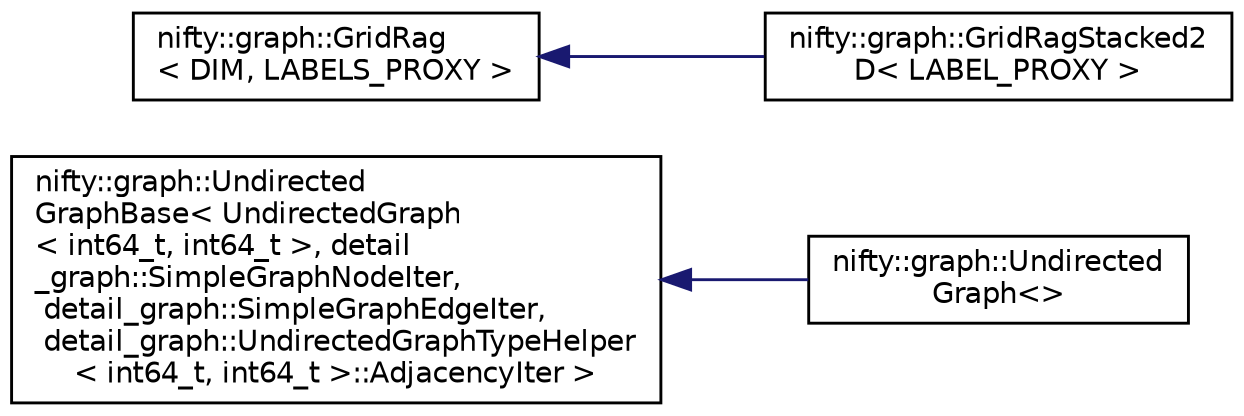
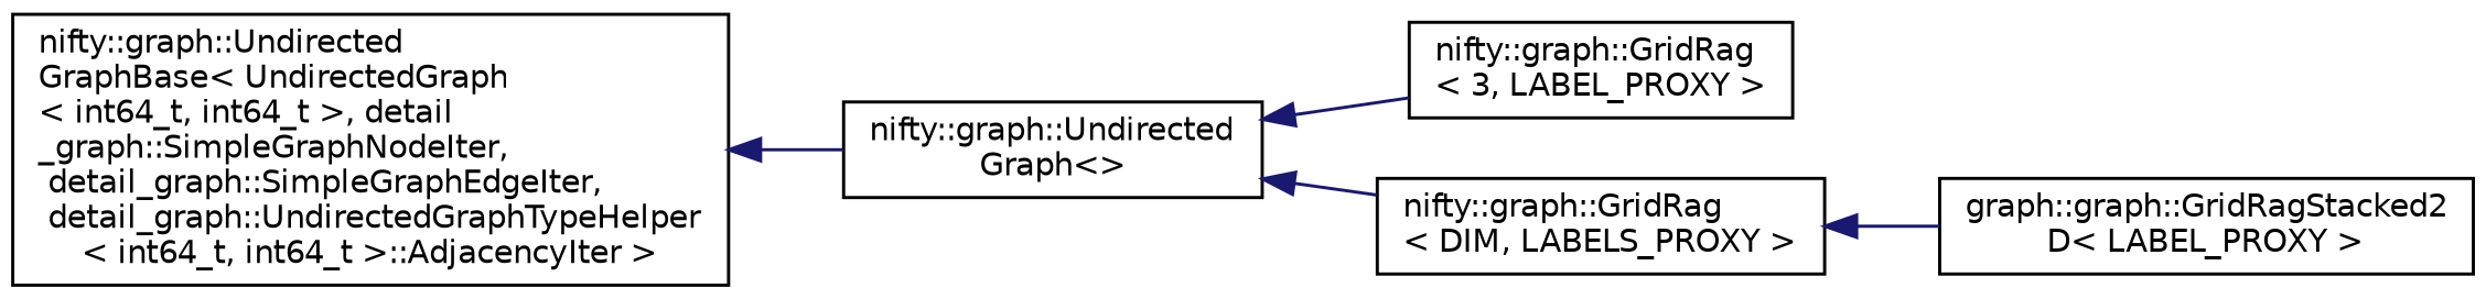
  digraph {
    rankdir=LR
    node [color=black fillcolor=white fontname=Helvetica fontsize=10 shape=record style=filled]
    edge [color=midnightblue dir=back fontname=Helvetica fontsize=10 labelfontname=Helvetica labelfontsize=10 style=solid]
    n1 [height=0.2 label="nifty::graph::Undirected\lGraphBase\< UndirectedGraph\l\< int64_t, int64_t \>, detail\l_graph::SimpleGraphNodeIter,\l detail_graph::SimpleGraphEdgeIter,\l detail_graph::UndirectedGraphTypeHelper\l\< int64_t, int64_t \>::AdjacencyIter \>" width=0.4]
    n2 [height=0.2 label="nifty::graph::Undirected\lGraph\<\>" width=0.4]
+   n3 [height=0.2 label="nifty::graph::GridRag\l\< 3, LABEL_PROXY \>" width=0.4]
    n4 [height=0.2 label="nifty::graph::GridRag\l\< DIM, LABELS_PROXY \>" width=0.4]
-   n5 [height=0.2 label="nifty::graph::GridRagStacked2\lD\< LABEL_PROXY \>" width=0.4]
+   n5 [height=0.2 label="graph::graph::GridRagStacked2\lD\< LABEL_PROXY \>" width=0.4]
    n1 -> n2
+   n2 -> n3
+   n2 -> n4
    n4 -> n5
  }
